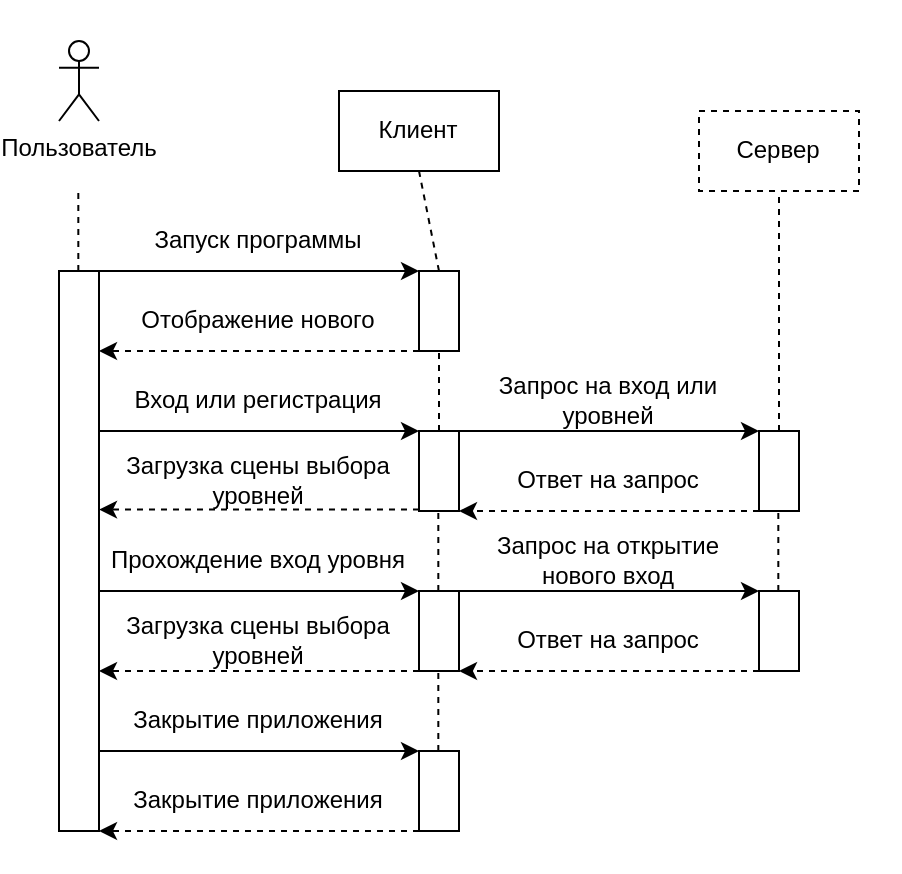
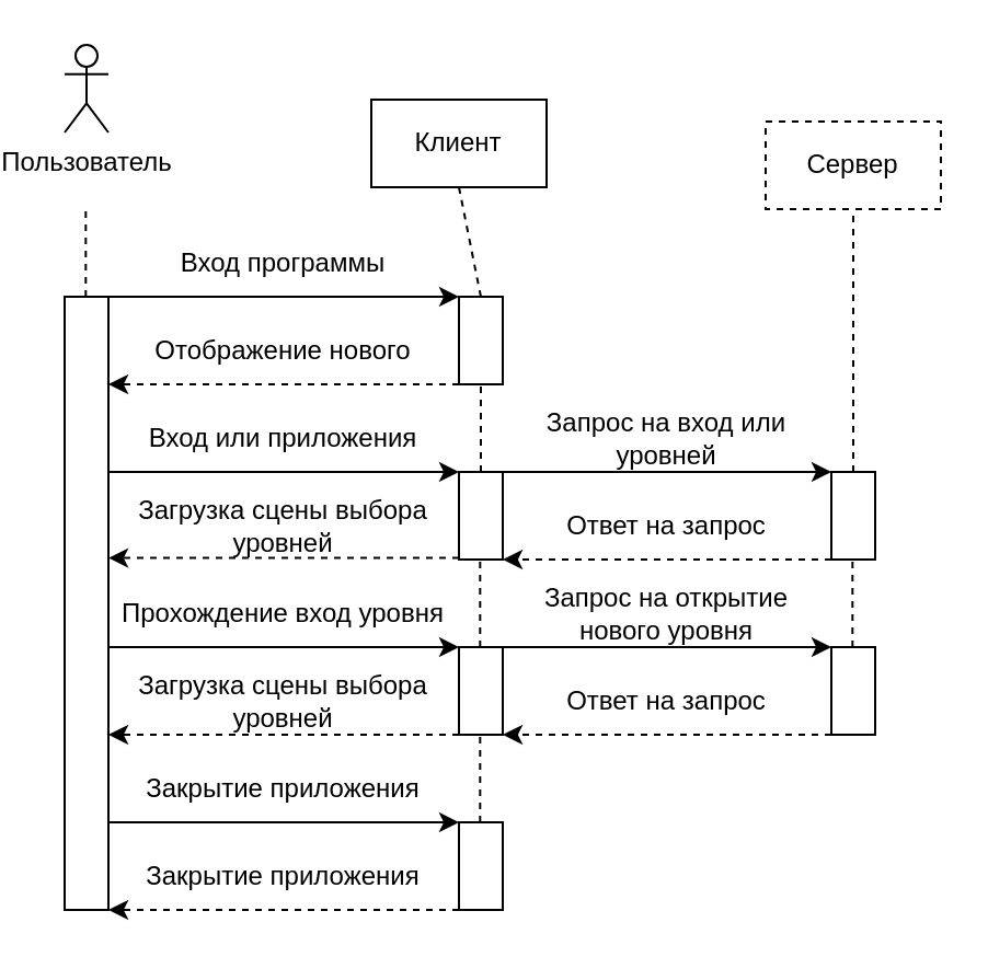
  <mxCell id="0" />
  <mxCell id="1" parent="0" />
  <mxCell id="2" value="Пользователь" style="shape=umlActor;verticalLabelPosition=bottom;verticalAlign=top;html=1;outlineConnect=0;" parent="1" vertex="1"><mxGeometry x="20" y="20" width="20" height="40" as="geometry" /></mxCell>
  <mxCell id="3" value="Клиент" style="rounded=0;whiteSpace=wrap;html=1;" parent="1" vertex="1"><mxGeometry x="160" y="45" width="80" height="40" as="geometry" /></mxCell>
  <mxCell id="4" value="Сервер" style="rounded=0;whiteSpace=wrap;html=1;dashed=1;" parent="1" vertex="1"><mxGeometry x="340" y="55" width="80" height="40" as="geometry" /></mxCell>
  <mxCell id="5" value="" style="rounded=0;whiteSpace=wrap;html=1;" parent="1" vertex="1"><mxGeometry x="200" y="135" width="20" height="40" as="geometry" /></mxCell>
  <mxCell id="6" value="" style="rounded=0;whiteSpace=wrap;html=1;" parent="1" vertex="1"><mxGeometry x="370" y="215" width="20" height="40" as="geometry" /></mxCell>
  <mxCell id="7" style="edgeStyle=orthogonalEdgeStyle;rounded=0;orthogonalLoop=1;jettySize=auto;html=1;exitX=1;exitY=0;exitDx=0;exitDy=0;entryX=0;entryY=0;entryDx=0;entryDy=0;" parent="1" source="8" target="5" edge="1"><mxGeometry relative="1" as="geometry"><Array as="points"><mxPoint x="120" y="135" /><mxPoint x="120" y="135" /></Array></mxGeometry></mxCell>
  <mxCell id="8" value="" style="rounded=0;whiteSpace=wrap;html=1;" parent="1" vertex="1"><mxGeometry x="20" y="135" width="20" height="280" as="geometry" /></mxCell>
- <mxCell id="9" value="Запуск программы" style="text;html=1;align=center;verticalAlign=middle;whiteSpace=wrap;rounded=0;" parent="1" vertex="1"><mxGeometry x="40" y="105" width="160" height="30" as="geometry" /></mxCell>
+ <mxCell id="9" value="Вход программы" style="text;html=1;align=center;verticalAlign=middle;whiteSpace=wrap;rounded=0;" parent="1" vertex="1"><mxGeometry x="40" y="105" width="160" height="30" as="geometry" /></mxCell>
  <mxCell id="10" value="Отображение нового" style="text;html=1;align=center;verticalAlign=middle;whiteSpace=wrap;rounded=0;" parent="1" vertex="1"><mxGeometry x="40" y="145" width="160" height="30" as="geometry" /></mxCell>
  <mxCell id="11" value="" style="rounded=0;whiteSpace=wrap;html=1;" parent="1" vertex="1"><mxGeometry x="200" y="215" width="20" height="40" as="geometry" /></mxCell>
- <mxCell id="12" value="Вход или регистрация" style="text;html=1;align=center;verticalAlign=middle;whiteSpace=wrap;rounded=0;" parent="1" vertex="1"><mxGeometry x="40" y="185" width="160" height="30" as="geometry" /></mxCell>
+ <mxCell id="12" value="Вход или приложения" style="text;html=1;align=center;verticalAlign=middle;whiteSpace=wrap;rounded=0;" parent="1" vertex="1"><mxGeometry x="40" y="185" width="160" height="30" as="geometry" /></mxCell>
  <mxCell id="13" value="Запрос на вход или уровней" style="text;html=1;align=center;verticalAlign=middle;whiteSpace=wrap;rounded=0;" parent="1" vertex="1"><mxGeometry x="220" y="185" width="150" height="30" as="geometry" /></mxCell>
  <mxCell id="14" value="Ответ на запрос" style="text;html=1;align=center;verticalAlign=middle;whiteSpace=wrap;rounded=0;" parent="1" vertex="1"><mxGeometry x="220" y="225" width="150" height="30" as="geometry" /></mxCell>
  <mxCell id="15" value="Загрузка сцены выбора уровней" style="text;html=1;align=center;verticalAlign=middle;whiteSpace=wrap;rounded=0;" parent="1" vertex="1"><mxGeometry x="40" y="225" width="160" height="30" as="geometry" /></mxCell>
  <mxCell id="16" style="edgeStyle=orthogonalEdgeStyle;rounded=0;orthogonalLoop=1;jettySize=auto;html=1;exitX=1;exitY=0;exitDx=0;exitDy=0;entryX=0;entryY=0;entryDx=0;entryDy=0;" parent="1" edge="1"><mxGeometry relative="1" as="geometry"><mxPoint x="40" y="215" as="sourcePoint" /><mxPoint x="200" y="215" as="targetPoint" /><Array as="points"><mxPoint x="120" y="215" /><mxPoint x="120" y="215" /></Array></mxGeometry></mxCell>
  <mxCell id="17" style="edgeStyle=orthogonalEdgeStyle;rounded=0;orthogonalLoop=1;jettySize=auto;html=1;exitX=1;exitY=0;exitDx=0;exitDy=0;entryX=0;entryY=0;entryDx=0;entryDy=0;" parent="1" target="6" edge="1"><mxGeometry relative="1" as="geometry"><mxPoint x="210" y="215" as="sourcePoint" /><mxPoint x="360" y="215" as="targetPoint" /><Array as="points"><mxPoint x="330" y="215" /><mxPoint x="330" y="215" /></Array></mxGeometry></mxCell>
  <mxCell id="18" style="edgeStyle=orthogonalEdgeStyle;rounded=0;orthogonalLoop=1;jettySize=auto;html=1;entryX=0.983;entryY=0.117;entryDx=0;entryDy=0;entryPerimeter=0;dashed=1;" parent="1" edge="1"><mxGeometry relative="1" as="geometry"><mxPoint x="370" y="255" as="sourcePoint" /><mxPoint x="220" y="255" as="targetPoint" /><Array as="points"><mxPoint x="370" y="255" /></Array></mxGeometry></mxCell>
  <mxCell id="19" style="edgeStyle=orthogonalEdgeStyle;rounded=0;orthogonalLoop=1;jettySize=auto;html=1;exitX=0;exitY=1;exitDx=0;exitDy=0;entryX=0.983;entryY=0.117;entryDx=0;entryDy=0;entryPerimeter=0;dashed=1;" parent="1" edge="1"><mxGeometry relative="1" as="geometry"><mxPoint x="200" y="254.31" as="sourcePoint" /><mxPoint x="40" y="254.31" as="targetPoint" /><Array as="points"><mxPoint x="160" y="254.31" /><mxPoint x="160" y="254.31" /></Array></mxGeometry></mxCell>
  <mxCell id="20" value="" style="endArrow=none;html=1;rounded=0;entryX=0.5;entryY=1;entryDx=0;entryDy=0;exitX=0.5;exitY=0;exitDx=0;exitDy=0;dashed=1;" parent="1" source="5" target="3" edge="1"><mxGeometry width="50" height="50" relative="1" as="geometry"><mxPoint x="250" y="255" as="sourcePoint" /><mxPoint x="300" y="205" as="targetPoint" /></mxGeometry></mxCell>
  <mxCell id="21" value="" style="endArrow=none;html=1;rounded=0;entryX=0.5;entryY=1;entryDx=0;entryDy=0;exitX=0.5;exitY=0;exitDx=0;exitDy=0;dashed=1;" parent="1" edge="1"><mxGeometry width="50" height="50" relative="1" as="geometry"><mxPoint x="29.66" y="135" as="sourcePoint" /><mxPoint x="29.66" y="95" as="targetPoint" /></mxGeometry></mxCell>
  <mxCell id="22" value="" style="endArrow=none;html=1;rounded=0;entryX=0.5;entryY=1;entryDx=0;entryDy=0;exitX=0.5;exitY=0;exitDx=0;exitDy=0;dashed=1;" parent="1" source="11" target="5" edge="1"><mxGeometry width="50" height="50" relative="1" as="geometry"><mxPoint x="220" y="145" as="sourcePoint" /><mxPoint x="220" y="105" as="targetPoint" /></mxGeometry></mxCell>
  <mxCell id="23" value="" style="endArrow=none;html=1;rounded=0;entryX=0.5;entryY=1;entryDx=0;entryDy=0;exitX=0.5;exitY=0;exitDx=0;exitDy=0;dashed=1;" parent="1" source="6" target="4" edge="1"><mxGeometry width="50" height="50" relative="1" as="geometry"><mxPoint x="369.66" y="155" as="sourcePoint" /><mxPoint x="369.66" y="95" as="targetPoint" /></mxGeometry></mxCell>
  <mxCell id="24" value="" style="rounded=0;whiteSpace=wrap;html=1;" parent="1" vertex="1"><mxGeometry x="200" y="295" width="20" height="40" as="geometry" /></mxCell>
  <mxCell id="25" value="" style="endArrow=none;html=1;rounded=0;entryX=0.5;entryY=1;entryDx=0;entryDy=0;exitX=0.5;exitY=0;exitDx=0;exitDy=0;dashed=1;" parent="1" edge="1"><mxGeometry width="50" height="50" relative="1" as="geometry"><mxPoint x="209.66" y="295" as="sourcePoint" /><mxPoint x="209.66" y="255" as="targetPoint" /></mxGeometry></mxCell>
  <mxCell id="26" style="edgeStyle=orthogonalEdgeStyle;rounded=0;orthogonalLoop=1;jettySize=auto;html=1;exitX=1;exitY=0;exitDx=0;exitDy=0;entryX=0;entryY=0;entryDx=0;entryDy=0;" parent="1" edge="1"><mxGeometry relative="1" as="geometry"><mxPoint x="40" y="295" as="sourcePoint" /><mxPoint x="200" y="295" as="targetPoint" /><Array as="points"><mxPoint x="120" y="295" /><mxPoint x="120" y="295" /></Array></mxGeometry></mxCell>
  <mxCell id="27" style="edgeStyle=orthogonalEdgeStyle;rounded=0;orthogonalLoop=1;jettySize=auto;html=1;exitX=1;exitY=0;exitDx=0;exitDy=0;" parent="1" edge="1"><mxGeometry relative="1" as="geometry"><mxPoint x="220" y="295" as="sourcePoint" /><mxPoint x="370" y="295" as="targetPoint" /><Array as="points"><mxPoint x="300" y="295" /><mxPoint x="300" y="295" /></Array></mxGeometry></mxCell>
  <mxCell id="28" style="edgeStyle=orthogonalEdgeStyle;rounded=0;orthogonalLoop=1;jettySize=auto;html=1;entryX=0.983;entryY=0.117;entryDx=0;entryDy=0;entryPerimeter=0;dashed=1;" parent="1" edge="1"><mxGeometry relative="1" as="geometry"><mxPoint x="370" y="335" as="sourcePoint" /><mxPoint x="220" y="335" as="targetPoint" /><Array as="points"><mxPoint x="370" y="335" /></Array></mxGeometry></mxCell>
  <mxCell id="29" style="edgeStyle=orthogonalEdgeStyle;rounded=0;orthogonalLoop=1;jettySize=auto;html=1;exitX=0;exitY=1;exitDx=0;exitDy=0;entryX=0.983;entryY=0.117;entryDx=0;entryDy=0;entryPerimeter=0;dashed=1;" parent="1" edge="1"><mxGeometry relative="1" as="geometry"><mxPoint x="200" y="335" as="sourcePoint" /><mxPoint x="40" y="335" as="targetPoint" /><Array as="points"><mxPoint x="160" y="335" /><mxPoint x="160" y="335" /></Array></mxGeometry></mxCell>
  <mxCell id="30" value="" style="rounded=0;whiteSpace=wrap;html=1;" parent="1" vertex="1"><mxGeometry x="370" y="295" width="20" height="40" as="geometry" /></mxCell>
  <mxCell id="31" value="" style="endArrow=none;html=1;rounded=0;entryX=0.5;entryY=1;entryDx=0;entryDy=0;exitX=0.5;exitY=0;exitDx=0;exitDy=0;dashed=1;" parent="1" edge="1"><mxGeometry width="50" height="50" relative="1" as="geometry"><mxPoint x="379.66" y="295" as="sourcePoint" /><mxPoint x="379.66" y="255" as="targetPoint" /></mxGeometry></mxCell>
  <mxCell id="32" value="Прохождение вход уровня" style="text;html=1;align=center;verticalAlign=middle;whiteSpace=wrap;rounded=0;" parent="1" vertex="1"><mxGeometry x="40" y="265" width="160" height="30" as="geometry" /></mxCell>
- <mxCell id="33" value="Запрос на открытие нового вход" style="text;html=1;align=center;verticalAlign=middle;whiteSpace=wrap;rounded=0;" parent="1" vertex="1"><mxGeometry x="220" y="265" width="150" height="30" as="geometry" /></mxCell>
+ <mxCell id="33" value="Запрос на открытие нового уровня" style="text;html=1;align=center;verticalAlign=middle;whiteSpace=wrap;rounded=0;" parent="1" vertex="1"><mxGeometry x="220" y="265" width="150" height="30" as="geometry" /></mxCell>
  <mxCell id="34" value="Ответ на запрос" style="text;html=1;align=center;verticalAlign=middle;whiteSpace=wrap;rounded=0;" parent="1" vertex="1"><mxGeometry x="220" y="305" width="150" height="30" as="geometry" /></mxCell>
  <mxCell id="35" value="Загрузка сцены выбора уровней" style="text;html=1;align=center;verticalAlign=middle;whiteSpace=wrap;rounded=0;" parent="1" vertex="1"><mxGeometry x="40" y="305" width="160" height="30" as="geometry" /></mxCell>
  <mxCell id="36" value="" style="rounded=0;whiteSpace=wrap;html=1;" parent="1" vertex="1"><mxGeometry x="200" y="375" width="20" height="40" as="geometry" /></mxCell>
  <mxCell id="37" value="" style="endArrow=none;html=1;rounded=0;entryX=0.5;entryY=1;entryDx=0;entryDy=0;exitX=0.5;exitY=0;exitDx=0;exitDy=0;dashed=1;" parent="1" edge="1"><mxGeometry width="50" height="50" relative="1" as="geometry"><mxPoint x="209.66" y="375" as="sourcePoint" /><mxPoint x="209.66" y="335" as="targetPoint" /></mxGeometry></mxCell>
  <mxCell id="38" style="edgeStyle=orthogonalEdgeStyle;rounded=0;orthogonalLoop=1;jettySize=auto;html=1;exitX=0;exitY=1;exitDx=0;exitDy=0;entryX=0.983;entryY=0.117;entryDx=0;entryDy=0;entryPerimeter=0;dashed=1;" parent="1" edge="1"><mxGeometry relative="1" as="geometry"><mxPoint x="200" y="415" as="sourcePoint" /><mxPoint x="40" y="415" as="targetPoint" /><Array as="points"><mxPoint x="160" y="415" /><mxPoint x="160" y="415" /></Array></mxGeometry></mxCell>
  <mxCell id="39" style="edgeStyle=orthogonalEdgeStyle;rounded=0;orthogonalLoop=1;jettySize=auto;html=1;exitX=1;exitY=0;exitDx=0;exitDy=0;entryX=0;entryY=0;entryDx=0;entryDy=0;" parent="1" edge="1"><mxGeometry relative="1" as="geometry"><mxPoint x="40" y="375" as="sourcePoint" /><mxPoint x="200" y="375" as="targetPoint" /><Array as="points"><mxPoint x="120" y="375" /><mxPoint x="120" y="375" /></Array></mxGeometry></mxCell>
  <mxCell id="40" value="Закрытие приложения" style="text;html=1;align=center;verticalAlign=middle;whiteSpace=wrap;rounded=0;" parent="1" vertex="1"><mxGeometry x="40" y="345" width="160" height="30" as="geometry" /></mxCell>
  <mxCell id="41" value="Закрытие приложения" style="text;html=1;align=center;verticalAlign=middle;whiteSpace=wrap;rounded=0;" parent="1" vertex="1"><mxGeometry x="40" y="385" width="160" height="30" as="geometry" /></mxCell>
  <mxCell id="42" style="edgeStyle=orthogonalEdgeStyle;rounded=0;orthogonalLoop=1;jettySize=auto;html=1;exitX=0;exitY=1;exitDx=0;exitDy=0;entryX=0.983;entryY=0.117;entryDx=0;entryDy=0;entryPerimeter=0;dashed=1;" parent="1" edge="1"><mxGeometry relative="1" as="geometry"><mxPoint x="200" y="175" as="sourcePoint" /><mxPoint x="40" y="175" as="targetPoint" /><Array as="points"><mxPoint x="160" y="175" /><mxPoint x="160" y="175" /></Array></mxGeometry></mxCell>
